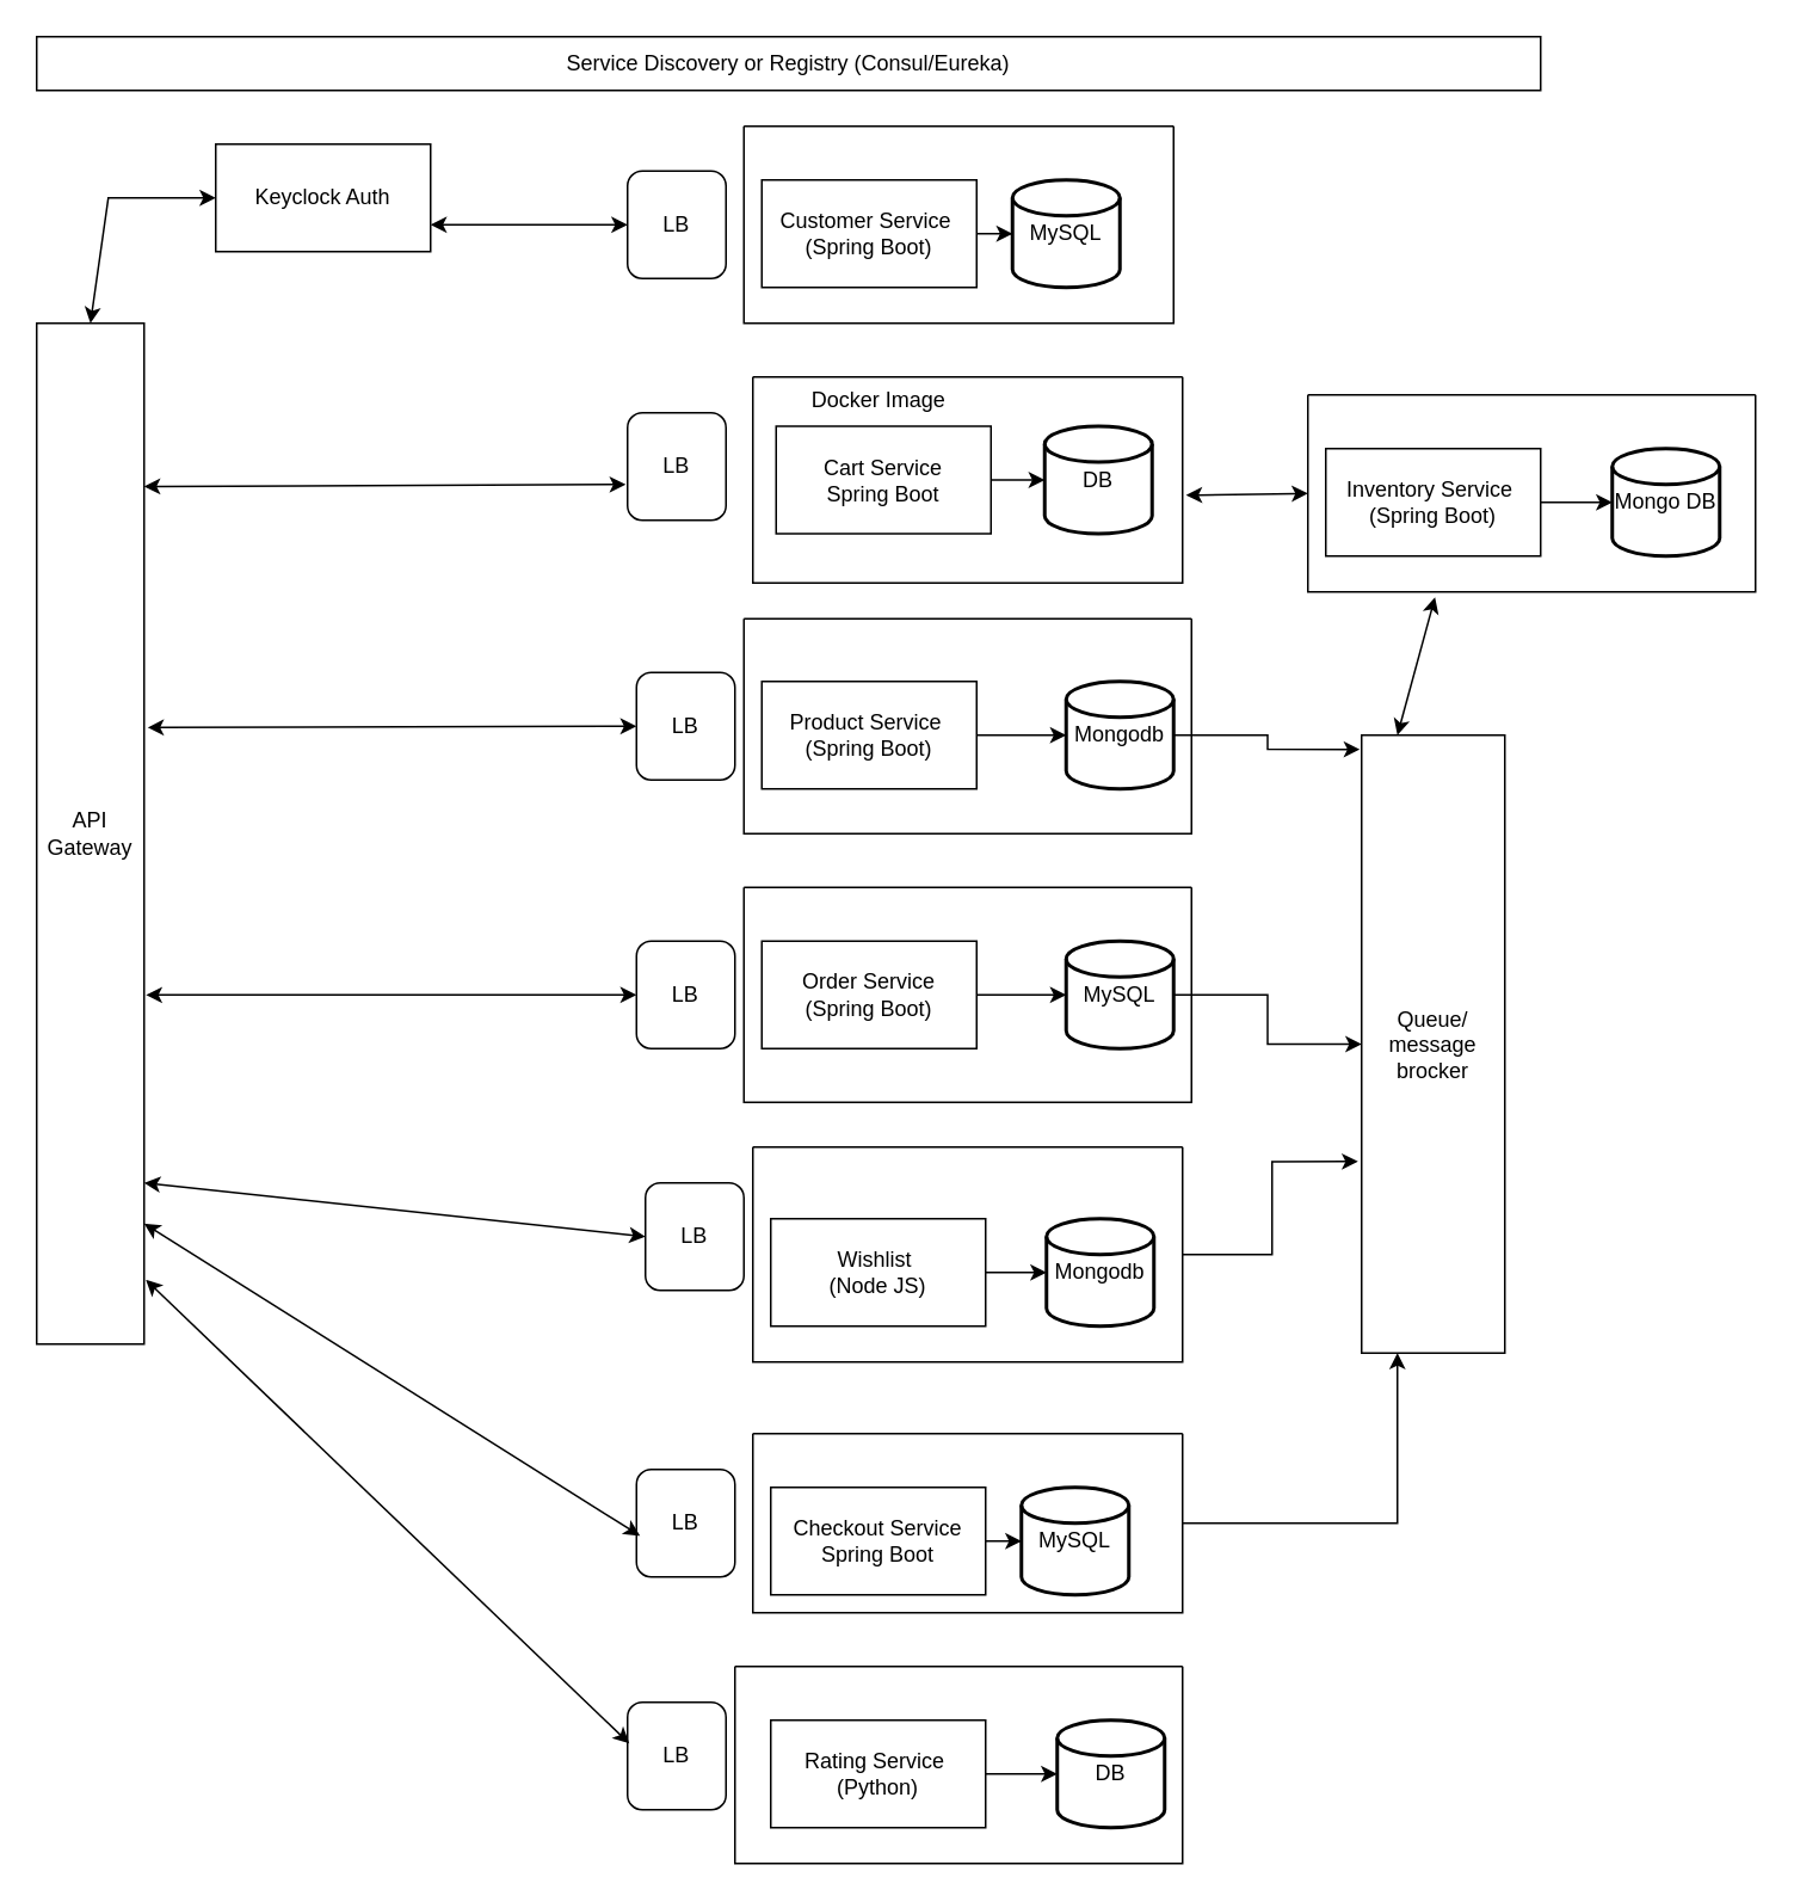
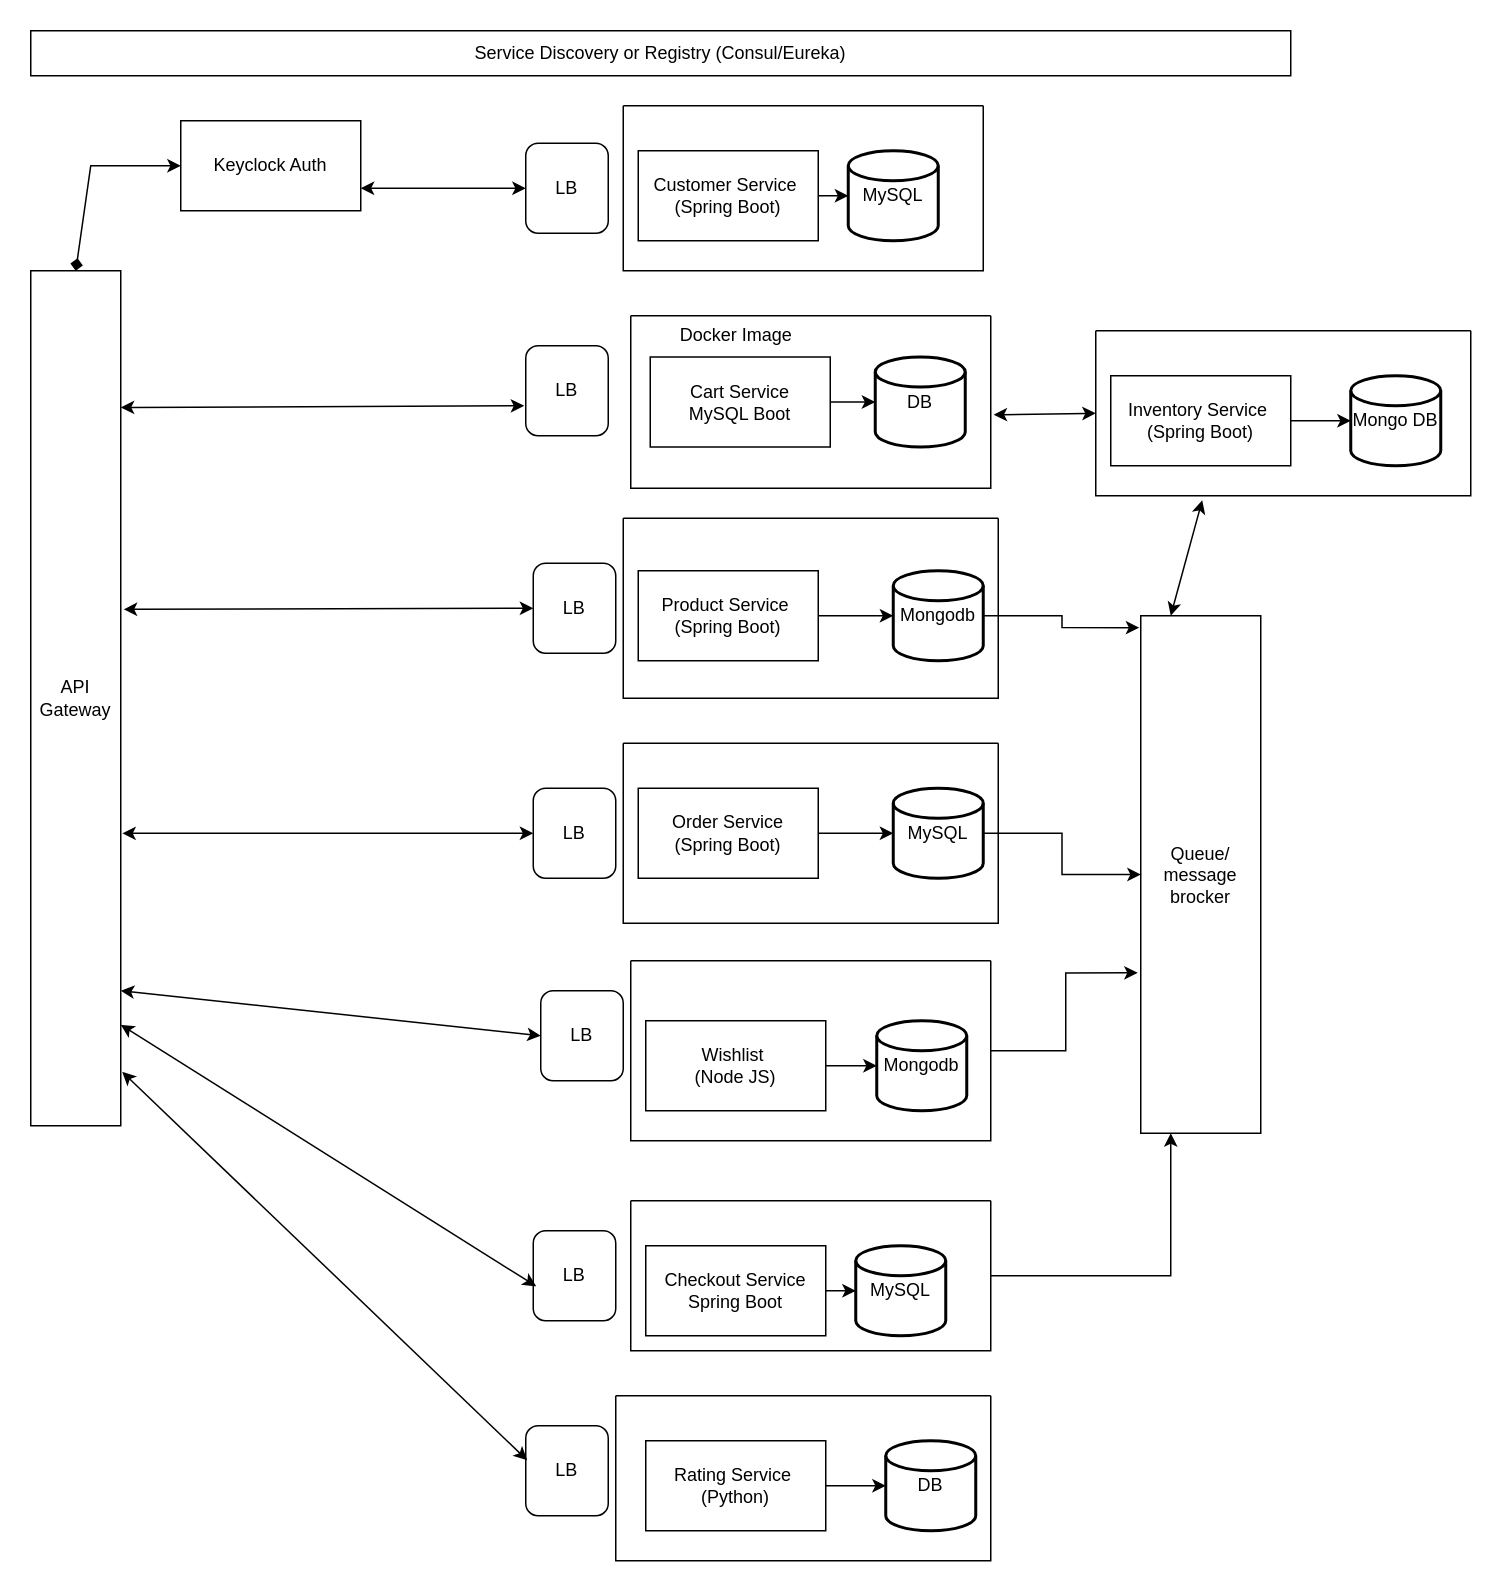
  <mxCell id="0" />
  <mxCell id="1" parent="0" />
  <mxCell id="2" value="API&lt;div&gt;Gateway&lt;/div&gt;" style="rounded=0;whiteSpace=wrap;html=1;" vertex="1" parent="1"><mxGeometry x="20" y="180" width="60" height="570" as="geometry" /></mxCell>
  <mxCell id="3" value="Service Discovery or Registry (Consul/Eureka)" style="rounded=0;whiteSpace=wrap;html=1;" vertex="1" parent="1"><mxGeometry x="20" y="20" width="840" height="30" as="geometry" /></mxCell>
  <mxCell id="4" value="Keyclock Auth" style="rounded=0;whiteSpace=wrap;html=1;" vertex="1" parent="1"><mxGeometry x="120" y="80" width="120" height="60" as="geometry" /></mxCell>
  <mxCell id="5" value="" style="swimlane;startSize=0;" vertex="1" parent="1"><mxGeometry x="415" y="70" width="240" height="110" as="geometry" /></mxCell>
  <mxCell id="6" value="Customer Service&amp;nbsp;&lt;br&gt;(Spring Boot)" style="rounded=0;whiteSpace=wrap;html=1;" vertex="1" parent="5"><mxGeometry x="10" y="30" width="120" height="60" as="geometry" /></mxCell>
  <mxCell id="7" value="MySQL" style="strokeWidth=2;html=1;shape=mxgraph.flowchart.database;whiteSpace=wrap;" vertex="1" parent="5"><mxGeometry x="150" y="30" width="60" height="60" as="geometry" /></mxCell>
  <mxCell id="8" style="edgeStyle=orthogonalEdgeStyle;rounded=0;orthogonalLoop=1;jettySize=auto;html=1;" edge="1" parent="5" source="6" target="7"><mxGeometry relative="1" as="geometry" /></mxCell>
  <mxCell id="9" value="" style="swimlane;startSize=0;" vertex="1" parent="1"><mxGeometry x="730" y="220" width="250" height="110" as="geometry" /></mxCell>
  <mxCell id="10" value="Inventory Service&amp;nbsp;&lt;br&gt;(Spring Boot)" style="rounded=0;whiteSpace=wrap;html=1;" vertex="1" parent="9"><mxGeometry x="10" y="30" width="120" height="60" as="geometry" /></mxCell>
  <mxCell id="11" style="edgeStyle=orthogonalEdgeStyle;rounded=0;orthogonalLoop=1;jettySize=auto;html=1;" edge="1" parent="9" source="10" target="12"><mxGeometry relative="1" as="geometry" /></mxCell>
  <mxCell id="12" value="Mongo DB" style="strokeWidth=2;html=1;shape=mxgraph.flowchart.database;whiteSpace=wrap;" vertex="1" parent="9"><mxGeometry x="170" y="30" width="60" height="60" as="geometry" /></mxCell>
  <mxCell id="13" value="" style="swimlane;startSize=0;" vertex="1" parent="1"><mxGeometry x="415" y="495" width="250" height="120" as="geometry" /></mxCell>
  <mxCell id="14" value="Order Service&lt;br&gt;(Spring Boot)" style="rounded=0;whiteSpace=wrap;html=1;" vertex="1" parent="13"><mxGeometry x="10" y="30" width="120" height="60" as="geometry" /></mxCell>
  <mxCell id="15" style="edgeStyle=orthogonalEdgeStyle;rounded=0;orthogonalLoop=1;jettySize=auto;html=1;" edge="1" parent="13" source="14" target="16"><mxGeometry relative="1" as="geometry" /></mxCell>
  <mxCell id="16" value="MySQL" style="strokeWidth=2;html=1;shape=mxgraph.flowchart.database;whiteSpace=wrap;" vertex="1" parent="13"><mxGeometry x="180" y="30" width="60" height="60" as="geometry" /></mxCell>
  <mxCell id="17" value="" style="swimlane;startSize=0;" vertex="1" parent="1"><mxGeometry x="415" y="345" width="250" height="120" as="geometry" /></mxCell>
  <mxCell id="18" value="Product Service&amp;nbsp;&lt;br&gt;(Spring Boot)" style="rounded=0;whiteSpace=wrap;html=1;" vertex="1" parent="17"><mxGeometry x="10" y="35" width="120" height="60" as="geometry" /></mxCell>
  <mxCell id="19" value="Mongodb" style="strokeWidth=2;html=1;shape=mxgraph.flowchart.database;whiteSpace=wrap;" vertex="1" parent="17"><mxGeometry x="180" y="35" width="60" height="60" as="geometry" /></mxCell>
  <mxCell id="20" style="edgeStyle=orthogonalEdgeStyle;rounded=0;orthogonalLoop=1;jettySize=auto;html=1;" edge="1" parent="17" source="18" target="19"><mxGeometry relative="1" as="geometry" /></mxCell>
  <mxCell id="21" value="" style="swimlane;startSize=0;" vertex="1" parent="1"><mxGeometry x="420" y="640" width="240" height="120" as="geometry" /></mxCell>
  <mxCell id="22" value="Wishlist&amp;nbsp;&lt;br&gt;(Node JS)" style="rounded=0;whiteSpace=wrap;html=1;" vertex="1" parent="21"><mxGeometry x="10" y="40" width="120" height="60" as="geometry" /></mxCell>
  <mxCell id="23" value="Mongodb" style="strokeWidth=2;html=1;shape=mxgraph.flowchart.database;whiteSpace=wrap;" vertex="1" parent="21"><mxGeometry x="164" y="40" width="60" height="60" as="geometry" /></mxCell>
  <mxCell id="24" style="edgeStyle=orthogonalEdgeStyle;rounded=0;orthogonalLoop=1;jettySize=auto;html=1;" edge="1" parent="21" source="22" target="23"><mxGeometry relative="1" as="geometry" /></mxCell>
  <mxCell id="25" style="edgeStyle=orthogonalEdgeStyle;rounded=0;orthogonalLoop=1;jettySize=auto;html=1;entryX=0.25;entryY=1;entryDx=0;entryDy=0;" edge="1" parent="1" source="26" target="39"><mxGeometry relative="1" as="geometry" /></mxCell>
  <mxCell id="26" value="" style="swimlane;startSize=0;" vertex="1" parent="1"><mxGeometry x="420" y="800" width="240" height="100" as="geometry" /></mxCell>
  <mxCell id="27" value="Checkout Service&lt;br&gt;Spring Boot" style="rounded=0;whiteSpace=wrap;html=1;" vertex="1" parent="26"><mxGeometry x="10" y="30" width="120" height="60" as="geometry" /></mxCell>
  <mxCell id="28" value="MySQL" style="strokeWidth=2;html=1;shape=mxgraph.flowchart.database;whiteSpace=wrap;" vertex="1" parent="26"><mxGeometry x="150" y="30" width="60" height="60" as="geometry" /></mxCell>
  <mxCell id="29" value="" style="edgeStyle=orthogonalEdgeStyle;rounded=0;orthogonalLoop=1;jettySize=auto;html=1;" edge="1" parent="26" source="27" target="28"><mxGeometry relative="1" as="geometry" /></mxCell>
  <mxCell id="30" value="" style="swimlane;startSize=0;" vertex="1" parent="1"><mxGeometry x="410" y="930" width="250" height="110" as="geometry" /></mxCell>
  <mxCell id="31" value="Rating Service&amp;nbsp;&lt;br&gt;(Python)" style="rounded=0;whiteSpace=wrap;html=1;" vertex="1" parent="30"><mxGeometry x="20" y="30" width="120" height="60" as="geometry" /></mxCell>
  <mxCell id="32" value="" style="edgeStyle=orthogonalEdgeStyle;rounded=0;orthogonalLoop=1;jettySize=auto;html=1;" edge="1" parent="30" source="31" target="33"><mxGeometry relative="1" as="geometry" /></mxCell>
  <mxCell id="33" value="DB" style="strokeWidth=2;html=1;shape=mxgraph.flowchart.database;whiteSpace=wrap;" vertex="1" parent="30"><mxGeometry x="180" y="30" width="60" height="60" as="geometry" /></mxCell>
  <mxCell id="34" value="" style="swimlane;startSize=0;" vertex="1" parent="1"><mxGeometry x="420" y="210" width="240" height="115" as="geometry" /></mxCell>
- <mxCell id="35" value="Cart Service&lt;br&gt;Spring Boot" style="rounded=0;whiteSpace=wrap;html=1;" vertex="1" parent="34"><mxGeometry x="13" y="27.5" width="120" height="60" as="geometry" /></mxCell>
+ <mxCell id="35" value="Cart Service&lt;br&gt;MySQL Boot" style="rounded=0;whiteSpace=wrap;html=1;" vertex="1" parent="34"><mxGeometry x="13" y="27.5" width="120" height="60" as="geometry" /></mxCell>
  <mxCell id="36" value="DB" style="strokeWidth=2;html=1;shape=mxgraph.flowchart.database;whiteSpace=wrap;" vertex="1" parent="34"><mxGeometry x="163" y="27.5" width="60" height="60" as="geometry" /></mxCell>
  <mxCell id="37" value="" style="edgeStyle=orthogonalEdgeStyle;rounded=0;orthogonalLoop=1;jettySize=auto;html=1;" edge="1" parent="34" source="35" target="36"><mxGeometry relative="1" as="geometry" /></mxCell>
  <mxCell id="38" value="Docker Image" style="text;html=1;align=center;verticalAlign=middle;resizable=0;points=[];autosize=1;strokeColor=none;fillColor=none;" vertex="1" parent="34"><mxGeometry x="20" y="-2.5" width="100" height="30" as="geometry" /></mxCell>
  <mxCell id="39" value="Queue/&lt;div&gt;message brocker&lt;/div&gt;" style="rounded=0;whiteSpace=wrap;html=1;" vertex="1" parent="1"><mxGeometry x="760" y="410" width="80" height="345" as="geometry" /></mxCell>
  <mxCell id="40" value="" style="endArrow=classic;startArrow=classic;html=1;rounded=0;entryX=0.284;entryY=1.027;entryDx=0;entryDy=0;entryPerimeter=0;exitX=0.25;exitY=0;exitDx=0;exitDy=0;" edge="1" parent="1" source="39" target="9"><mxGeometry width="50" height="50" relative="1" as="geometry"><mxPoint x="930" y="480" as="sourcePoint" /><mxPoint x="860" y="281.04" as="targetPoint" /><Array as="points" /></mxGeometry></mxCell>
  <mxCell id="41" value="" style="endArrow=classic;startArrow=classic;html=1;rounded=0;entryX=0;entryY=0.5;entryDx=0;entryDy=0;exitX=1.008;exitY=0.574;exitDx=0;exitDy=0;exitPerimeter=0;" edge="1" parent="1" source="34" target="9"><mxGeometry width="50" height="50" relative="1" as="geometry"><mxPoint x="340" y="500" as="sourcePoint" /><mxPoint x="390" y="450" as="targetPoint" /></mxGeometry></mxCell>
  <mxCell id="42" value="LB" style="rounded=1;whiteSpace=wrap;html=1;" vertex="1" parent="1"><mxGeometry x="350" y="230" width="55" height="60" as="geometry" /></mxCell>
  <mxCell id="43" value="LB" style="rounded=1;whiteSpace=wrap;html=1;" vertex="1" parent="1"><mxGeometry x="355" y="375" width="55" height="60" as="geometry" /></mxCell>
  <mxCell id="44" value="LB" style="rounded=1;whiteSpace=wrap;html=1;" vertex="1" parent="1"><mxGeometry x="355" y="525" width="55" height="60" as="geometry" /></mxCell>
  <mxCell id="45" value="LB" style="rounded=1;whiteSpace=wrap;html=1;" vertex="1" parent="1"><mxGeometry x="360" y="660" width="55" height="60" as="geometry" /></mxCell>
  <mxCell id="46" value="" style="endArrow=classic;startArrow=classic;html=1;rounded=0;exitX=1.017;exitY=0.195;exitDx=0;exitDy=0;exitPerimeter=0;" edge="1" parent="1"><mxGeometry width="50" height="50" relative="1" as="geometry"><mxPoint x="80" y="271.15" as="sourcePoint" /><mxPoint x="349" y="270" as="targetPoint" /></mxGeometry></mxCell>
  <mxCell id="47" value="" style="endArrow=classic;startArrow=classic;html=1;rounded=0;exitX=1.033;exitY=0.396;exitDx=0;exitDy=0;exitPerimeter=0;entryX=0;entryY=0.5;entryDx=0;entryDy=0;" edge="1" parent="1" source="2" target="43"><mxGeometry width="50" height="50" relative="1" as="geometry"><mxPoint x="80" y="434" as="sourcePoint" /><mxPoint x="349" y="436" as="targetPoint" /></mxGeometry></mxCell>
  <mxCell id="48" value="" style="endArrow=classic;startArrow=classic;html=1;rounded=0;exitX=1.017;exitY=0.658;exitDx=0;exitDy=0;exitPerimeter=0;entryX=0;entryY=0.5;entryDx=0;entryDy=0;" edge="1" parent="1" source="2" target="44"><mxGeometry width="50" height="50" relative="1" as="geometry"><mxPoint x="80" y="614" as="sourcePoint" /><mxPoint x="349" y="616" as="targetPoint" /></mxGeometry></mxCell>
  <mxCell id="49" value="" style="endArrow=classic;startArrow=classic;html=1;rounded=0;exitX=1.017;exitY=0.195;exitDx=0;exitDy=0;exitPerimeter=0;entryX=0;entryY=0.5;entryDx=0;entryDy=0;" edge="1" parent="1" target="45"><mxGeometry width="50" height="50" relative="1" as="geometry"><mxPoint x="80" y="660" as="sourcePoint" /><mxPoint x="349" y="662" as="targetPoint" /></mxGeometry></mxCell>
  <mxCell id="50" value="LB" style="rounded=1;whiteSpace=wrap;html=1;" vertex="1" parent="1"><mxGeometry x="355" y="820" width="55" height="60" as="geometry" /></mxCell>
  <mxCell id="51" value="LB" style="rounded=1;whiteSpace=wrap;html=1;" vertex="1" parent="1"><mxGeometry x="350" y="950" width="55" height="60" as="geometry" /></mxCell>
  <mxCell id="52" value="" style="endArrow=classic;startArrow=classic;html=1;rounded=0;exitX=1;exitY=0.882;exitDx=0;exitDy=0;exitPerimeter=0;entryX=0.036;entryY=0.617;entryDx=0;entryDy=0;entryPerimeter=0;" edge="1" parent="1" source="2" target="50"><mxGeometry width="50" height="50" relative="1" as="geometry"><mxPoint x="90" y="670" as="sourcePoint" /><mxPoint x="360" y="800" as="targetPoint" /></mxGeometry></mxCell>
  <mxCell id="53" value="" style="endArrow=classic;startArrow=classic;html=1;rounded=0;exitX=1.017;exitY=0.937;exitDx=0;exitDy=0;exitPerimeter=0;entryX=0.018;entryY=0.383;entryDx=0;entryDy=0;entryPerimeter=0;" edge="1" parent="1" source="2" target="51"><mxGeometry width="50" height="50" relative="1" as="geometry"><mxPoint x="100" y="680" as="sourcePoint" /><mxPoint x="351" y="977" as="targetPoint" /></mxGeometry></mxCell>
  <mxCell id="54" value="" style="endArrow=classic;startArrow=classic;html=1;rounded=0;exitX=1;exitY=0.75;exitDx=0;exitDy=0;entryX=0;entryY=0.5;entryDx=0;entryDy=0;" edge="1" parent="1" source="4" target="55"><mxGeometry width="50" height="50" relative="1" as="geometry"><mxPoint x="240" y="125" as="sourcePoint" /><mxPoint x="420" y="125" as="targetPoint" /></mxGeometry></mxCell>
  <mxCell id="55" value="LB" style="rounded=1;whiteSpace=wrap;html=1;" vertex="1" parent="1"><mxGeometry x="350" y="95" width="55" height="60" as="geometry" /></mxCell>
- <mxCell id="56" value="" style="endArrow=classic;startArrow=classic;html=1;rounded=0;entryX=0.5;entryY=0;entryDx=0;entryDy=0;exitX=0;exitY=0.5;exitDx=0;exitDy=0;" edge="1" parent="1" source="4" target="2"><mxGeometry width="50" height="50" relative="1" as="geometry"><mxPoint x="530" y="80" as="sourcePoint" /><mxPoint x="580" y="30" as="targetPoint" /><Array as="points"><mxPoint x="60" y="110" /></Array></mxGeometry></mxCell>
+ <mxCell id="56" value="" style="endArrow=diamond;startArrow=classic;html=1;rounded=0;entryX=0.5;entryY=0;entryDx=0;entryDy=0;exitX=0;exitY=0.5;exitDx=0;exitDy=0;" edge="1" parent="1" source="4" target="2"><mxGeometry width="50" height="50" relative="1" as="geometry"><mxPoint x="530" y="80" as="sourcePoint" /><mxPoint x="580" y="30" as="targetPoint" /><Array as="points"><mxPoint x="60" y="110" /></Array></mxGeometry></mxCell>
  <mxCell id="57" style="edgeStyle=orthogonalEdgeStyle;rounded=0;orthogonalLoop=1;jettySize=auto;html=1;" edge="1" parent="1" source="16" target="39"><mxGeometry relative="1" as="geometry" /></mxCell>
  <mxCell id="58" style="edgeStyle=orthogonalEdgeStyle;rounded=0;orthogonalLoop=1;jettySize=auto;html=1;entryX=-0.025;entryY=0.69;entryDx=0;entryDy=0;entryPerimeter=0;" edge="1" parent="1" source="21" target="39"><mxGeometry relative="1" as="geometry" /></mxCell>
  <mxCell id="59" style="edgeStyle=orthogonalEdgeStyle;rounded=0;orthogonalLoop=1;jettySize=auto;html=1;entryX=-0.012;entryY=0.023;entryDx=0;entryDy=0;entryPerimeter=0;" edge="1" parent="1" source="19" target="39"><mxGeometry relative="1" as="geometry" /></mxCell>
